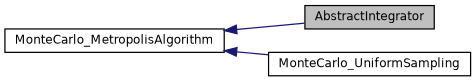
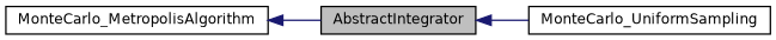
  digraph {
    rankdir=LR
    node [color=black fillcolor=white fontname=Helvetica fontsize=10 shape=record style=filled]
    edge [color=midnightblue dir=back fontname=Helvetica fontsize=10 labelfontname=Helvetica labelfontsize=10 style=solid]
    n1 [fillcolor=grey75 fontcolor=black height=0.2 label=AbstractIntegrator width=0.4]
    n2 [height=0.2 label=MonteCarlo_UniformSampling width=0.4]
    n3 [height=0.2 label=MonteCarlo_MetropolisAlgorithm width=0.4]
-   n3 -> n2
+   n1 -> n2
    n3 -> n1
  }
